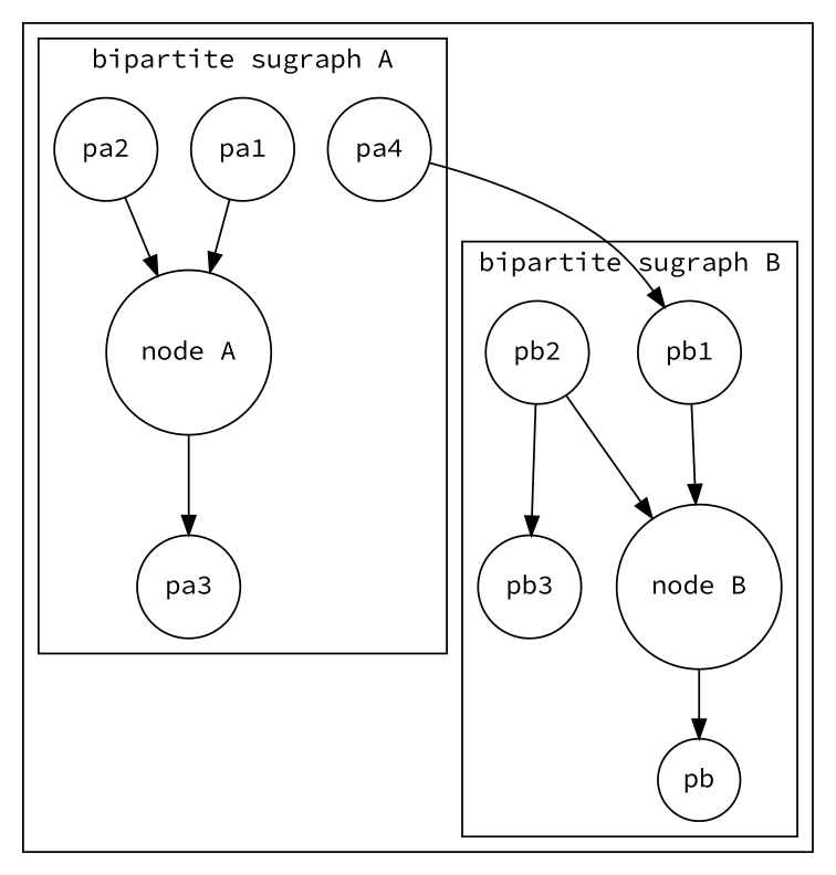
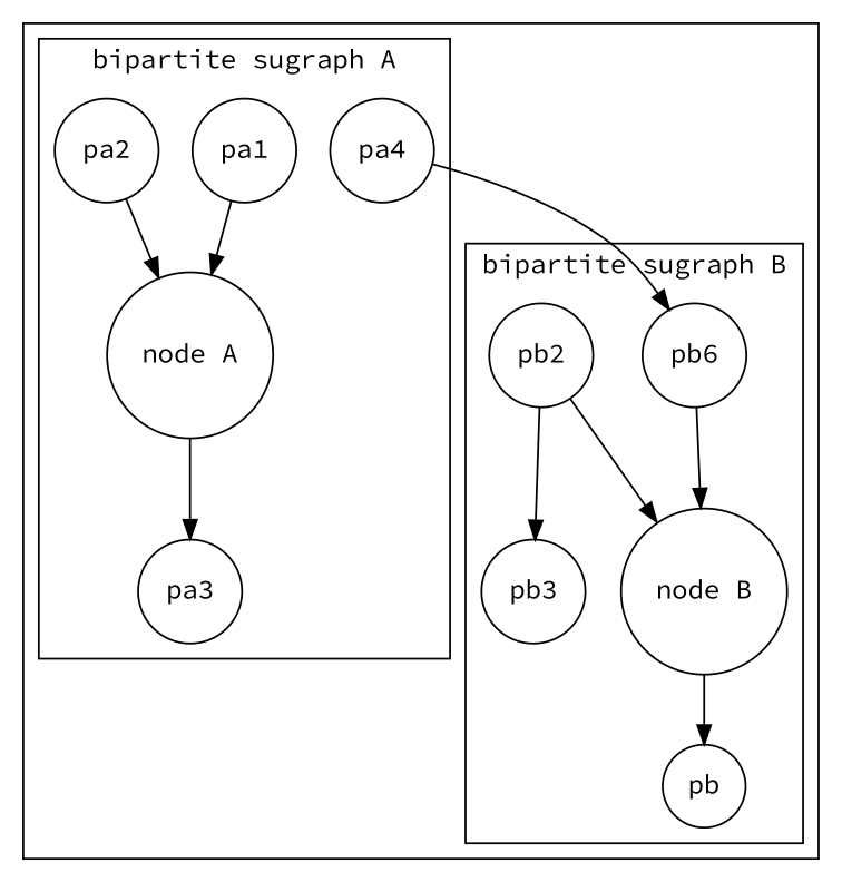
  digraph {
    fontname="Source Code Pro"
    rankdir=TB
    node [fontname="Source Code Pro" shape=circle]
    edge [fontname="Source Code Pro"]
    n1 [label="node A"]
    n2 [label=pa1]
    n3 [label=pa2]
    n4 [label=pa3]
    n5 [label=pa4]
    n6 [label="node B"]
-   n7 [label=pb1]
+   n7 [label=pb6]
    n8 [label=pb2]
    n9 [label=pb3]
    n10 [label=pb]
    subgraph cluster_1 {
      subgraph cluster_2 {
        label="bipartite sugraph A"
        n1
        n2
        n3
        n4
        n5
      }
      subgraph cluster_3 {
        label="bipartite sugraph B"
        n6
        n7
        n8
        n9
        n10
      }
    }
    n1 -> n4
    n2 -> n1
    n3 -> n1
    n5 -> n7
    n6 -> n10
    n7 -> n6
    n8 -> n6
    n8 -> n9
  }
